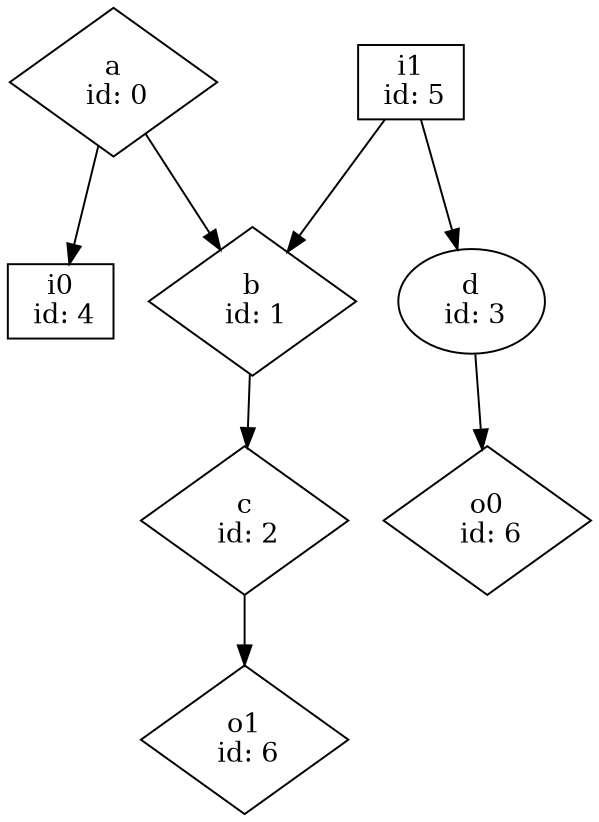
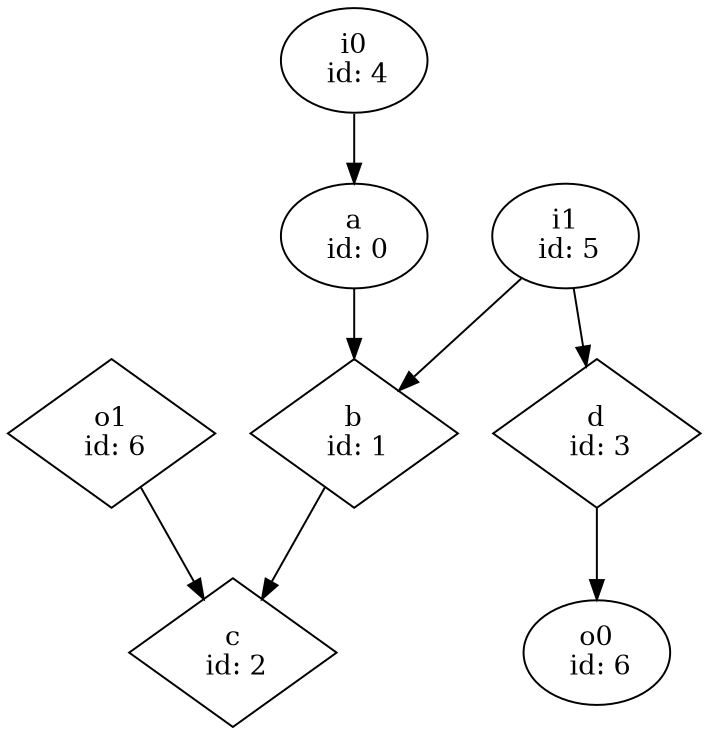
  digraph {
    node [shape=diamond]
-   n1 [label="a\n id: 0"]
+   n1 [label="a\n id: 0" shape=""]
    n2 [label="b\n id: 1"]
    n3 [label="c\n id: 2"]
    n4 [label="o1\n id: 6"]
-   n5 [label="d\n id: 3" shape=""]
-   n6 [label="o0\n id: 6"]
-   n7 [label="i0\n id: 4" shape=box]
-   n8 [label="i1\n id: 5" shape=box]
+   n5 [label="d\n id: 3"]
+   n6 [label="o0\n id: 6" shape=ellipse]
+   n7 [label="i0\n id: 4" shape=ellipse]
+   n8 [label="i1\n id: 5" shape=ellipse]
    n1 -> n2
    n2 -> n3
-   n3 -> n4
+   n4 -> n3
    n5 -> n6
-   n1 -> n7
+   n7 -> n1
    n8 -> n2
    n8 -> n5
  }
